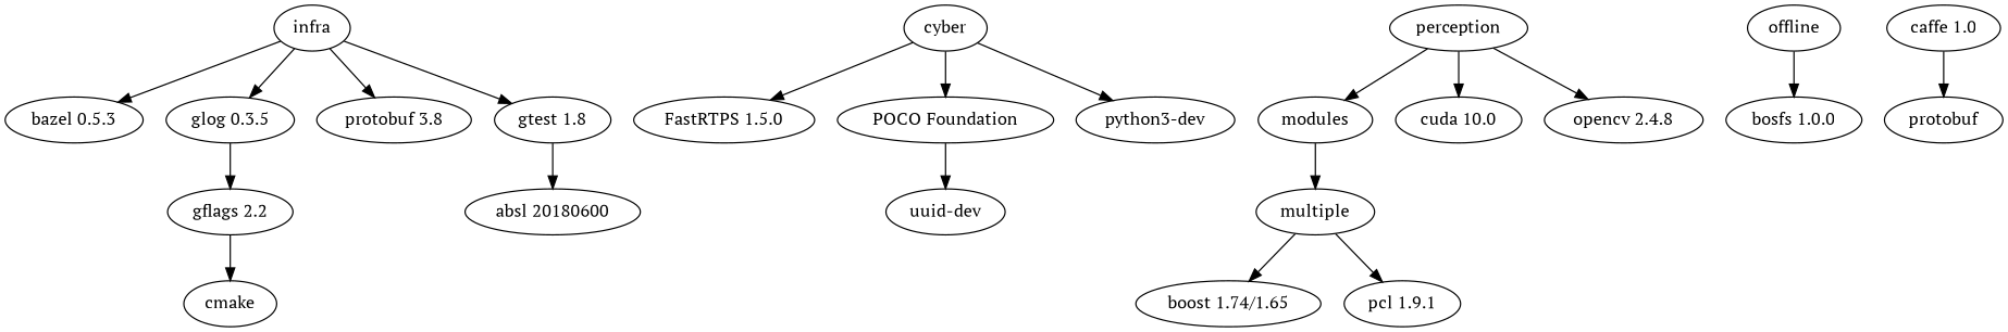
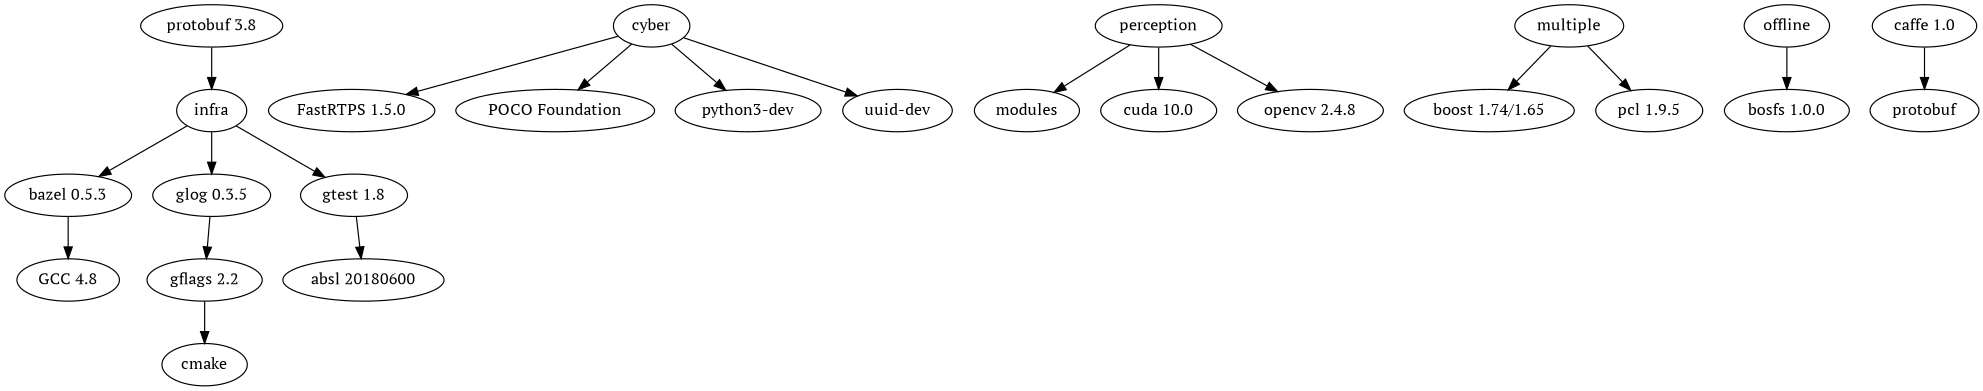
  digraph {
    fontname="PT Serif"
    node [fontname="PT Serif"]
    edge [fontname="PT Serif"]
    infra
    "bazel 0.5.3"
    "glog 0.3.5"
    n4 [label="protobuf 3.8"]
    "gtest 1.8"
+   "GCC 4.8"
    "gflags 2.2"
    "absl 20180600"
    cmake
    cyber
    "FastRTPS 1.5.0"
    "POCO Foundation"
    "python3-dev"
    "uuid-dev"
    modules
    multiple
    n17 [label="boost 1.74/1.65"]
-   "pcl 1.9.1"
+   "pcl 1.9.1" [label="pcl 1.9.5"]
    perception
    "cuda 10.0"
    "opencv 2.4.8"
    offline
    "bosfs 1.0.0"
    "caffe 1.0"
    protobuf
    infra -> "bazel 0.5.3"
    infra -> "glog 0.3.5"
-   infra -> n4
+   n4 -> infra
    infra -> "gtest 1.8"
+   "bazel 0.5.3" -> "GCC 4.8"
    "glog 0.3.5" -> "gflags 2.2"
    "gtest 1.8" -> "absl 20180600"
    "gflags 2.2" -> cmake
    cyber -> "FastRTPS 1.5.0"
    cyber -> "POCO Foundation"
    cyber -> "python3-dev"
-   "POCO Foundation" -> "uuid-dev"
-   modules -> multiple
+   cyber -> "uuid-dev"
    multiple -> n17
    multiple -> "pcl 1.9.1"
    perception -> modules
    perception -> "cuda 10.0"
    perception -> "opencv 2.4.8"
    offline -> "bosfs 1.0.0"
    "caffe 1.0" -> protobuf
  }
